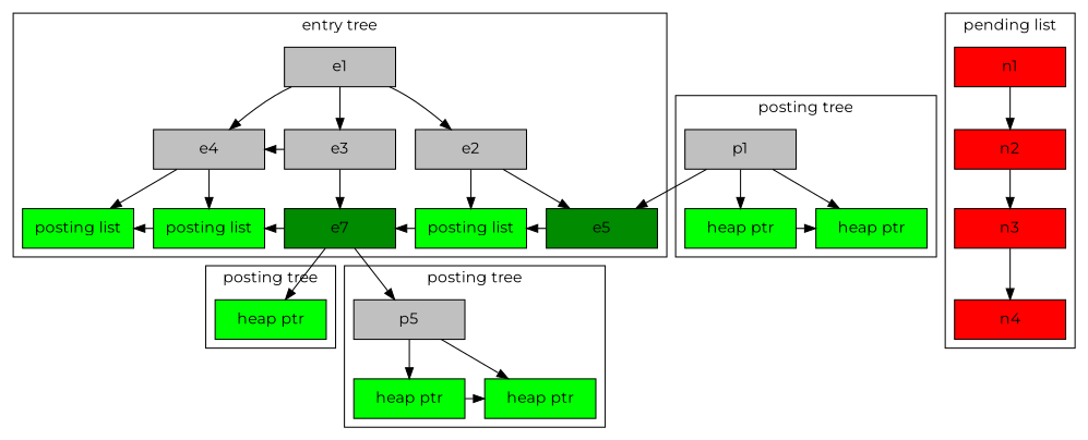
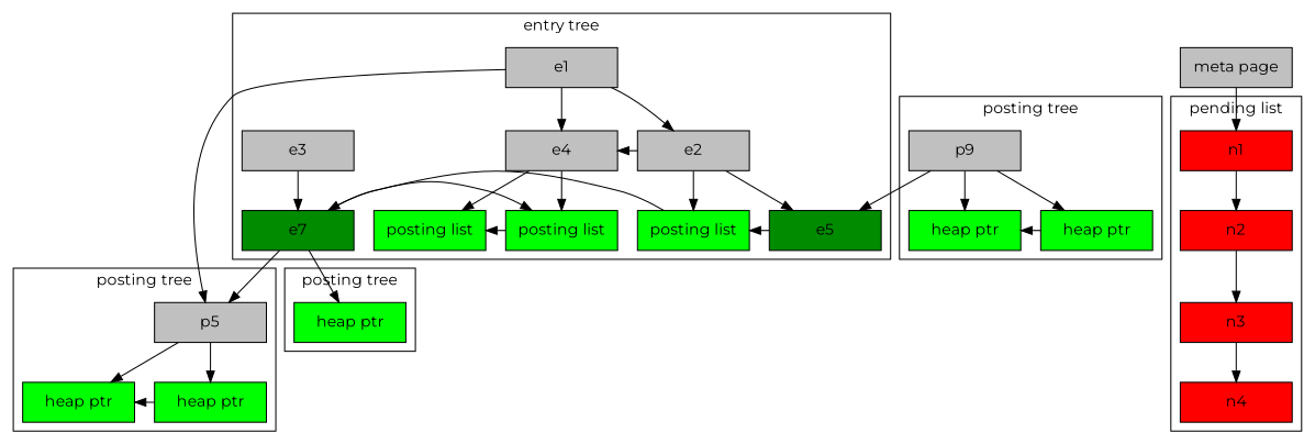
  digraph {
    fontname=Montserrat
    node [fillcolor=green fontname=Montserrat shape=box style=filled]
    edge [fontname=Montserrat]
    e1 [fillcolor=gray width=1.4]
    e2 [fillcolor=gray width=1.4]
    e3 [fillcolor=gray width=1.4]
    e4 [fillcolor=gray width=1.4]
    e5 [fillcolor=green4 width=1.4]
    e6 [label="posting list" width=1.4]
    e7 [fillcolor=green4 width=1.4]
    e8 [label="posting list" width=1.4]
    e9 [label="posting list" width=1.4]
-   p1 [fillcolor=gray width=1.4]
+   p1 [fillcolor=gray width=1.4 label=p9]
    p2 [label="heap ptr" width=1.4]
    p3 [label="heap ptr" width=1.4]
    p4 [label="heap ptr" width=1.4]
    p5 [fillcolor=gray width=1.4]
    p6 [label="heap ptr" width=1.4]
    p7 [label="heap ptr" width=1.4]
    n1 [fillcolor=red width=1.4]
    n2 [fillcolor=red width=1.4]
    n3 [fillcolor=red width=1.4]
    n4 [fillcolor=red width=1.4]
+   m1 [fillcolor=gray label="meta page" width=1.4]
    subgraph cluster_1 {
      label="entry tree"
      subgraph sub_2 {
        label="entry tree"
        rank=same
        e1
      }
      subgraph sub_3 {
        label="entry tree"
        rank=same
        e2
        e3
        e4
      }
      subgraph sub_4 {
        label="entry tree"
        rank=same
        e5
        e6
        e7
        e8
        e9
      }
    }
    subgraph cluster_5 {
      label="posting tree"
      subgraph sub_6 {
        label="posting tree"
        rank=same
        p1
      }
      subgraph sub_7 {
        label="posting tree"
        rank=same
        p2
        p3
      }
    }
    subgraph cluster_8 {
      label="posting tree"
      subgraph sub_9 {
        label="posting tree"
        rank=same
        p4
      }
    }
    subgraph cluster_10 {
      label="posting tree"
      subgraph sub_11 {
        label="posting tree"
        rank=same
        p5
      }
      subgraph sub_12 {
        label="posting tree"
        rank=same
        p6
        p7
      }
    }
    subgraph cluster_13 {
      label="pending list"
      n1
      n2
      n3
      n4
    }
    e1 -> e2
-   e1 -> e3
+   e1 -> p5
    e1 -> e4
    e2 -> e5
    e2 -> e6
-   e3 -> e4
+   e2 -> e4
    e3 -> e7
    e4 -> e8
    e4 -> e9
    e5 -> e6
    e6 -> e7
    e7 -> e8
    e7 -> p4
    e7 -> p5
    e8 -> e9
    p1 -> e5
    p1 -> p2
    p1 -> p3
    p2 -> p3
    p5 -> p6
    p5 -> p7
    p6 -> p7
    n1 -> n2
    n2 -> n3
    n3 -> n4
+   m1 -> n1
  }
